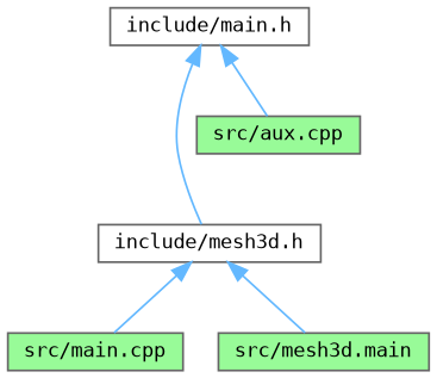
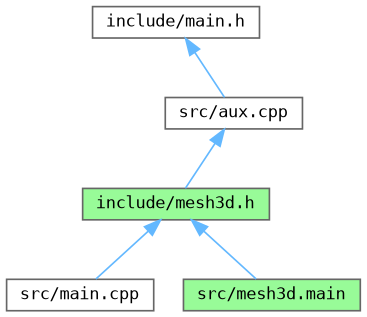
  digraph {
    fontname="DejaVu Sans Mono"
    node [color=grey40 fillcolor=palegreen fontname="DejaVu Sans Mono" fontsize=10 shape=box style=filled]
    edge [color=steelblue1 dir=back fontname="DejaVu Sans Mono" fontsize=10 labelfontname=Helvetica labelfontsize=10 style=solid]
    n1 [color=gray40 fillcolor=white fontcolor=black height=0.2 label="include/main.h" width=0.4]
-   n2 [fillcolor=white height=0.2 label="include/mesh3d.h" width=0.4]
-   n3 [height=0.2 label="src/aux.cpp" width=0.4]
-   n4 [height=0.2 label="src/main.cpp" width=0.4]
+   n2 [height=0.2 label="include/mesh3d.h" width=0.4]
+   n3 [fillcolor=white height=0.2 label="src/aux.cpp" width=0.4]
+   n4 [fillcolor=white height=0.2 label="src/main.cpp" width=0.4]
    n5 [height=0.2 label="src/mesh3d.main" width=0.4]
-   n1 -> n2
+   n3 -> n2
    n1 -> n3
    n2 -> n4
    n2 -> n5
  }
